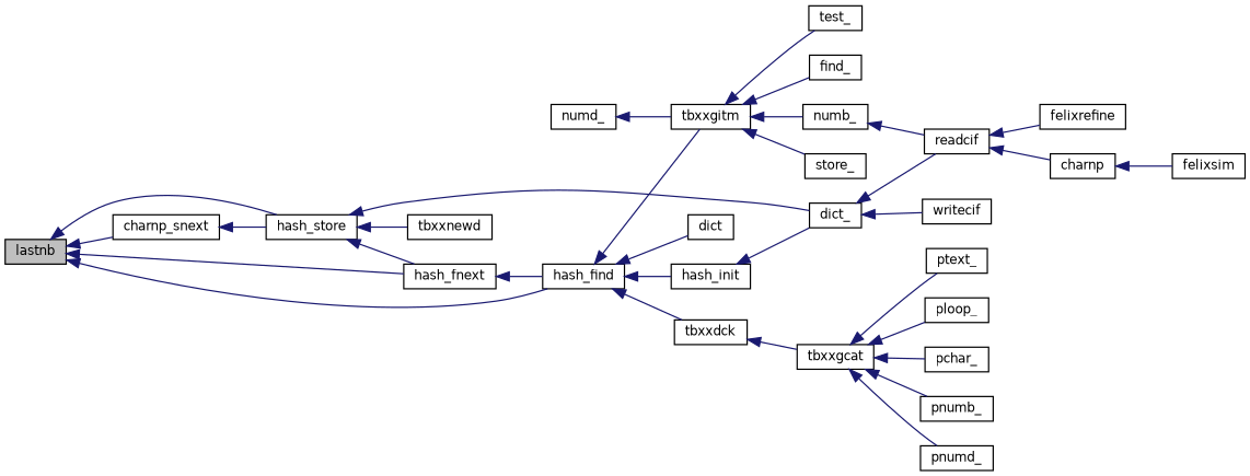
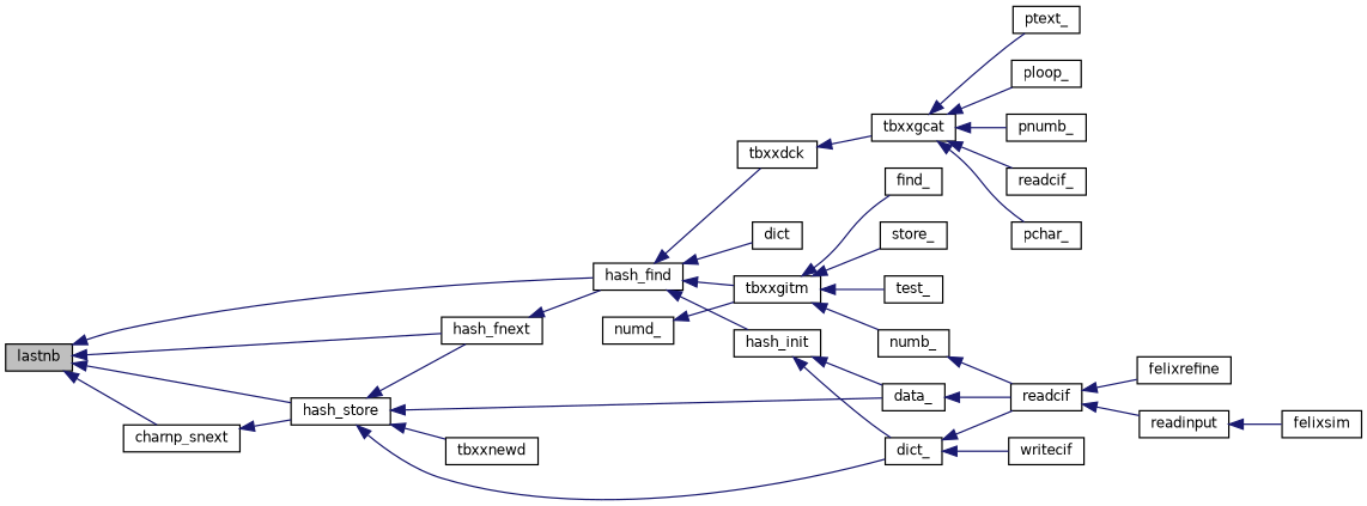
  digraph {
    rankdir=LR
    node [color=black fillcolor=white fontname=Helvetica fontsize=10 shape=record style=filled]
    edge [color=midnightblue dir=back fontname=Helvetica fontsize=10 labelfontname=Helvetica labelfontsize=10 style=solid]
    n1 [fillcolor=grey75 fontcolor=black height=0.2 label=lastnb width=0.4]
    n2 [height=0.2 label=hash_find width=0.4]
    n3 [height=0.2 label=hash_fnext width=0.4]
    n4 [height=0.2 label=hash_store width=0.4]
    n5 [height=0.2 label=charnp_snext width=0.4]
    n6 [height=0.2 label=dict width=0.4]
    n7 [height=0.2 label=tbxxgitm width=0.4]
    n8 [height=0.2 label=tbxxdck width=0.4]
    n9 [height=0.2 label=hash_init width=0.4]
+   n10 [height=0.2 label=data_ width=0.4]
    n11 [height=0.2 label=dict_ width=0.4]
    n12 [height=0.2 label=tbxxnewd width=0.4]
    n13 [height=0.2 label=readcif width=0.4]
    n14 [height=0.2 label=test_ width=0.4]
    n15 [height=0.2 label=find_ width=0.4]
    n16 [height=0.2 label=numb_ width=0.4]
    n17 [height=0.2 label=store_ width=0.4]
    n18 [height=0.2 label=tbxxgcat width=0.4]
    n19 [height=0.2 label=felixrefine width=0.4]
-   n20 [height=0.2 label=charnp width=0.4]
+   n20 [height=0.2 label=readinput width=0.4]
    n21 [height=0.2 label=felixsim width=0.4]
    n22 [height=0.2 label=numd_ width=0.4]
    n23 [height=0.2 label=pnumb_ width=0.4]
-   n24 [height=0.2 label=pnumd_ width=0.4]
+   n24 [height=0.2 label=readcif_ width=0.4]
    n25 [height=0.2 label=pchar_ width=0.4]
    n26 [height=0.2 label=ptext_ width=0.4]
    n27 [height=0.2 label=ploop_ width=0.4]
    n28 [height=0.2 label=writecif width=0.4]
    n1 -> n2
    n1 -> n3
    n1 -> n4
    n1 -> n5
    n2 -> n6
    n2 -> n7
    n2 -> n8
    n2 -> n9
    n3 -> n2
    n4 -> n3
+   n4 -> n10
    n4 -> n11
    n4 -> n12
    n5 -> n4
    n7 -> n14
    n7 -> n15
    n7 -> n16
    n7 -> n17
    n8 -> n18
+   n9 -> n10
    n9 -> n11
+   n10 -> n13
    n11 -> n13
    n11 -> n28
    n13 -> n19
    n13 -> n20
    n16 -> n13
    n18 -> n23
    n18 -> n24
    n18 -> n25
    n18 -> n26
    n18 -> n27
    n20 -> n21
    n22 -> n7
  }
